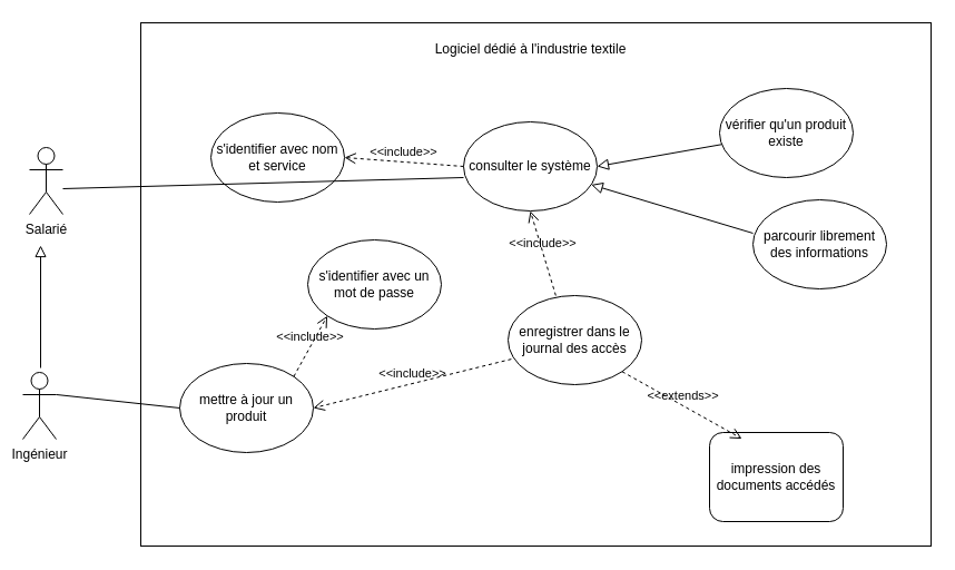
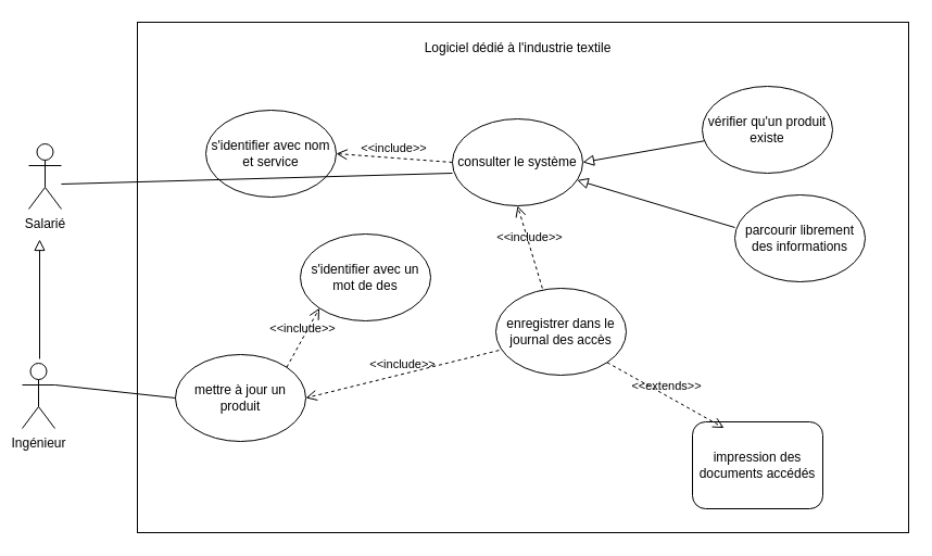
  <mxCell id="0" />
  <mxCell id="1" parent="0" />
  <mxCell id="2" value="" style="rounded=0;whiteSpace=wrap;html=1;" vertex="1" parent="1"><mxGeometry x="126" y="20" width="710" height="470" as="geometry" /></mxCell>
  <mxCell id="3" value="Logiciel dédié à l'industrie textile" style="text;html=1;strokeColor=none;fillColor=none;align=center;verticalAlign=middle;whiteSpace=wrap;rounded=0;" vertex="1" parent="1"><mxGeometry x="383.5" y="29" width="185" height="30" as="geometry" /></mxCell>
  <mxCell id="4" value="Salarié" style="shape=umlActor;verticalLabelPosition=bottom;verticalAlign=top;html=1;outlineConnect=0;" vertex="1" parent="1"><mxGeometry x="26" y="132" width="30" height="60" as="geometry" /></mxCell>
  <mxCell id="5" value="consulter le système" style="ellipse;whiteSpace=wrap;html=1;" vertex="1" parent="1"><mxGeometry x="416" y="109" width="120" height="80" as="geometry" /></mxCell>
  <mxCell id="6" value="vérifier qu'un produit existe" style="ellipse;whiteSpace=wrap;html=1;" vertex="1" parent="1"><mxGeometry x="646" y="79" width="120" height="80" as="geometry" /></mxCell>
  <mxCell id="7" value="parcourir librement des informations" style="ellipse;whiteSpace=wrap;html=1;" vertex="1" parent="1"><mxGeometry x="676" y="179" width="120" height="80" as="geometry" /></mxCell>
  <mxCell id="8" value="s'identifier avec nom et service" style="ellipse;whiteSpace=wrap;html=1;" vertex="1" parent="1"><mxGeometry x="189" y="101" width="120" height="80" as="geometry" /></mxCell>
  <mxCell id="9" value="&amp;lt;&amp;lt;include&amp;gt;&amp;gt;" style="endArrow=open;startArrow=none;endFill=0;startFill=0;endSize=8;html=1;verticalAlign=bottom;dashed=1;labelBackgroundColor=none;rounded=0;entryX=1;entryY=0.5;entryDx=0;entryDy=0;exitX=0;exitY=0.5;exitDx=0;exitDy=0;" edge="1" parent="1" source="5" target="8"><mxGeometry width="160" relative="1" as="geometry"><mxPoint x="166" y="259" as="sourcePoint" /><mxPoint x="326" y="259" as="targetPoint" /></mxGeometry></mxCell>
  <mxCell id="10" value="" style="endArrow=none;startArrow=none;endFill=0;startFill=0;endSize=8;html=1;verticalAlign=bottom;labelBackgroundColor=none;strokeWidth=1;rounded=0;" edge="1" parent="1"><mxGeometry width="160" relative="1" as="geometry"><mxPoint x="56" y="169" as="sourcePoint" /><mxPoint x="416" y="159" as="targetPoint" /></mxGeometry></mxCell>
  <mxCell id="11" value="" style="endArrow=block;startArrow=none;endFill=0;startFill=0;endSize=8;html=1;verticalAlign=bottom;labelBackgroundColor=none;strokeWidth=1;rounded=0;" edge="1" parent="1" target="5"><mxGeometry width="160" relative="1" as="geometry"><mxPoint x="676" y="209" as="sourcePoint" /><mxPoint x="446" y="319" as="targetPoint" /></mxGeometry></mxCell>
  <mxCell id="12" value="" style="endArrow=block;startArrow=none;endFill=0;startFill=0;endSize=8;html=1;verticalAlign=bottom;labelBackgroundColor=none;strokeWidth=1;rounded=0;entryX=1;entryY=0.5;entryDx=0;entryDy=0;" edge="1" parent="1" source="6" target="5"><mxGeometry width="160" relative="1" as="geometry"><mxPoint x="295" y="332" as="sourcePoint" /><mxPoint x="336" y="285" as="targetPoint" /></mxGeometry></mxCell>
  <mxCell id="13" value="Ingénieur" style="shape=umlActor;verticalLabelPosition=bottom;verticalAlign=top;html=1;" vertex="1" parent="1"><mxGeometry x="20" y="334" width="30" height="60" as="geometry" /></mxCell>
  <mxCell id="14" value="" style="endArrow=block;startArrow=none;endFill=0;startFill=0;endSize=8;html=1;verticalAlign=bottom;labelBackgroundColor=none;strokeWidth=1;rounded=0;" edge="1" parent="1"><mxGeometry width="160" relative="1" as="geometry"><mxPoint x="36" y="330" as="sourcePoint" /><mxPoint x="36" y="220" as="targetPoint" /></mxGeometry></mxCell>
- <mxCell id="15" value="s'identifier avec un mot de passe" style="ellipse;whiteSpace=wrap;html=1;" vertex="1" parent="1"><mxGeometry x="276" y="215" width="120" height="80" as="geometry" /></mxCell>
+ <mxCell id="15" value="s'identifier avec un mot de des" style="ellipse;whiteSpace=wrap;html=1;" vertex="1" parent="1"><mxGeometry x="276" y="215" width="120" height="80" as="geometry" /></mxCell>
  <mxCell id="16" value="mettre à jour un produit" style="ellipse;whiteSpace=wrap;html=1;" vertex="1" parent="1"><mxGeometry x="161" y="326" width="120" height="80" as="geometry" /></mxCell>
  <mxCell id="17" value="" style="endArrow=none;startArrow=none;endFill=0;startFill=0;endSize=8;html=1;verticalAlign=bottom;labelBackgroundColor=none;strokeWidth=1;rounded=0;entryX=0;entryY=0.5;entryDx=0;entryDy=0;exitX=1;exitY=0.333;exitDx=0;exitDy=0;exitPerimeter=0;" edge="1" parent="1" source="13" target="16"><mxGeometry width="160" relative="1" as="geometry"><mxPoint x="59" y="379" as="sourcePoint" /><mxPoint x="177.44" y="276.44" as="targetPoint" /></mxGeometry></mxCell>
  <mxCell id="18" value="&amp;lt;&amp;lt;include&amp;gt;&amp;gt;" style="endArrow=open;startArrow=none;endFill=0;startFill=0;endSize=8;html=1;verticalAlign=bottom;dashed=1;labelBackgroundColor=none;rounded=0;entryX=0;entryY=1;entryDx=0;entryDy=0;exitX=1;exitY=0;exitDx=0;exitDy=0;" edge="1" parent="1" source="16" target="15"><mxGeometry width="160" relative="1" as="geometry"><mxPoint x="410" y="323" as="sourcePoint" /><mxPoint x="278" y="285" as="targetPoint" /></mxGeometry></mxCell>
  <mxCell id="19" value="enregistrer dans le journal des accès" style="ellipse;whiteSpace=wrap;html=1;" vertex="1" parent="1"><mxGeometry x="456" y="265" width="120" height="80" as="geometry" /></mxCell>
  <mxCell id="20" value="impression des documents accédés" style="whiteSpace=wrap;html=1;rounded=1;" vertex="1" parent="1"><mxGeometry x="637" y="388" width="120" height="80" as="geometry" /></mxCell>
  <mxCell id="21" value="&amp;lt;&amp;lt;extends&amp;gt;&amp;gt;" style="endArrow=open;startArrow=none;endFill=0;startFill=0;endSize=8;html=1;verticalAlign=bottom;dashed=1;labelBackgroundColor=none;rounded=0;entryX=0.242;entryY=0.07;entryDx=0;entryDy=0;exitX=1;exitY=1;exitDx=0;exitDy=0;entryPerimeter=0;" edge="1" parent="1" source="19" target="20"><mxGeometry width="160" relative="1" as="geometry"><mxPoint x="335.426" y="347.716" as="sourcePoint" /><mxPoint x="365.574" y="293.284" as="targetPoint" /></mxGeometry></mxCell>
  <mxCell id="22" value="&amp;lt;&amp;lt;include&amp;gt;&amp;gt;" style="endArrow=open;startArrow=none;endFill=0;startFill=0;endSize=8;html=1;verticalAlign=bottom;dashed=1;labelBackgroundColor=none;rounded=0;entryX=0.5;entryY=1;entryDx=0;entryDy=0;exitX=0.357;exitY=0;exitDx=0;exitDy=0;exitPerimeter=0;" edge="1" parent="1" source="19" target="5"><mxGeometry width="160" relative="1" as="geometry"><mxPoint x="496" y="259" as="sourcePoint" /><mxPoint x="303.574" y="293.284" as="targetPoint" /></mxGeometry></mxCell>
  <mxCell id="23" value="&amp;lt;&amp;lt;include&amp;gt;&amp;gt;" style="endArrow=open;startArrow=none;endFill=0;startFill=0;endSize=8;html=1;verticalAlign=bottom;dashed=1;labelBackgroundColor=none;rounded=0;entryX=1;entryY=0.5;entryDx=0;entryDy=0;exitX=0.024;exitY=0.714;exitDx=0;exitDy=0;exitPerimeter=0;" edge="1" parent="1" source="19" target="16"><mxGeometry width="160" relative="1" as="geometry"><mxPoint x="508.84" y="275" as="sourcePoint" /><mxPoint x="486" y="199" as="targetPoint" /></mxGeometry></mxCell>
